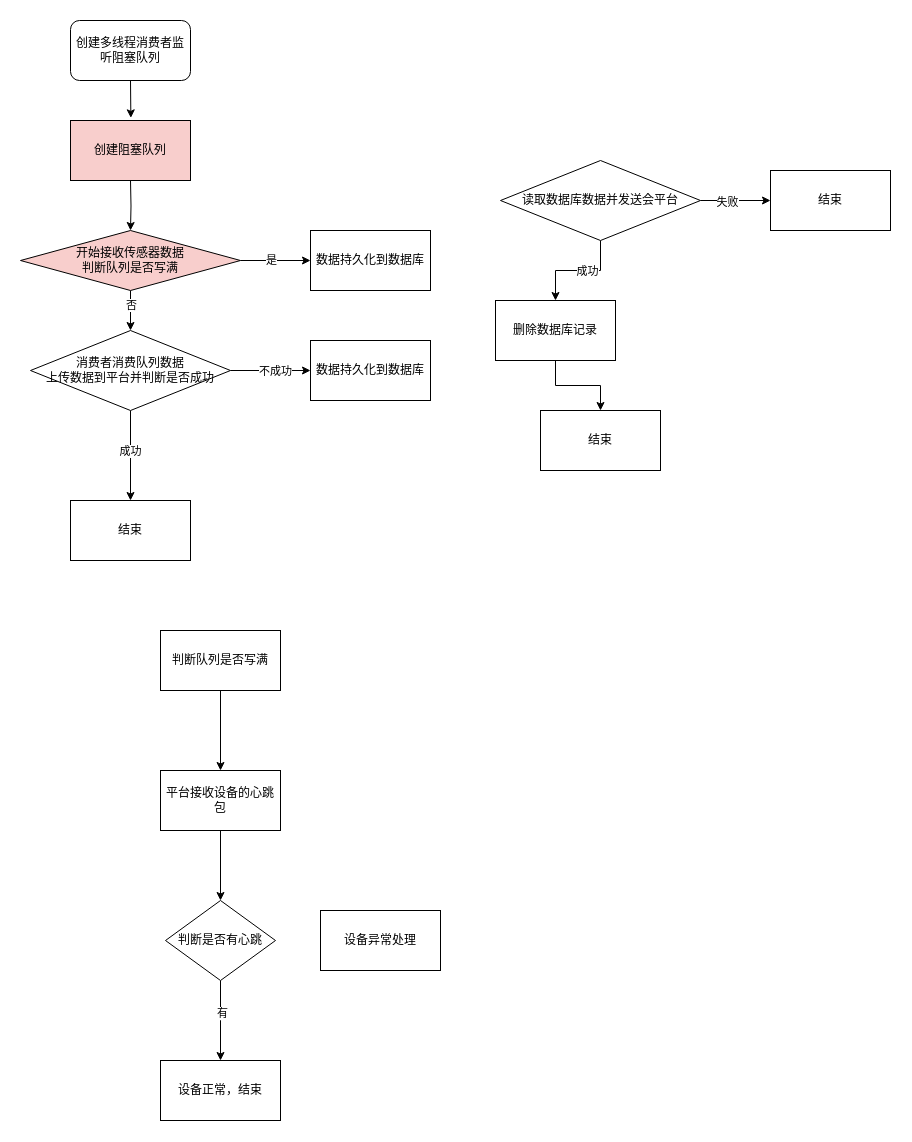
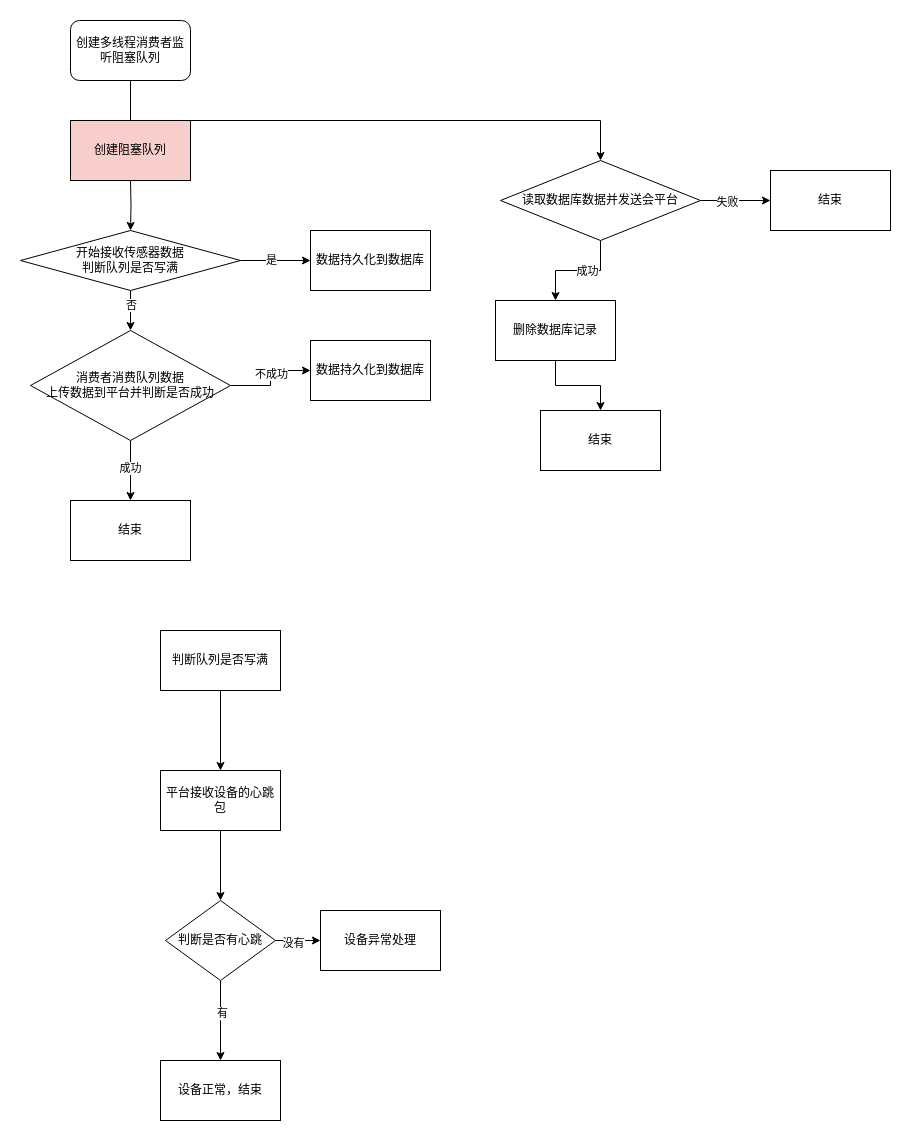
  <mxCell id="0" />
  <mxCell id="1" parent="0" />
- <mxCell id="2" value="" style="edgeStyle=orthogonalEdgeStyle;rounded=0;orthogonalLoop=1;jettySize=auto;html=1;exitX=0.5;exitY=1;exitDx=0;exitDy=0;entryX=0.503;entryY=-0.044;entryDx=0;entryDy=0;entryPerimeter=0;" edge="1" parent="1" source="27" target="26"><mxGeometry relative="1" as="geometry"><mxPoint x="130" y="100" as="sourcePoint" /><mxPoint x="130" y="110" as="targetPoint" /></mxGeometry></mxCell>
+ <mxCell id="2" value="" style="edgeStyle=orthogonalEdgeStyle;rounded=0;orthogonalLoop=1;jettySize=auto;html=1;exitX=0.5;exitY=1;exitDx=0;exitDy=0;" edge="1" parent="1" source="27" target="21"><mxGeometry relative="1" as="geometry"><mxPoint x="130" y="100" as="sourcePoint" /><mxPoint x="130" y="110" as="targetPoint" /></mxGeometry></mxCell>
  <mxCell id="3" value="" style="edgeStyle=orthogonalEdgeStyle;rounded=0;orthogonalLoop=1;jettySize=auto;html=1;" edge="1" parent="1" target="8"><mxGeometry relative="1" as="geometry"><mxPoint x="130" y="180" as="sourcePoint" /></mxGeometry></mxCell>
  <mxCell id="4" value="" style="edgeStyle=orthogonalEdgeStyle;rounded=0;orthogonalLoop=1;jettySize=auto;html=1;" edge="1" parent="1" source="8" target="9"><mxGeometry relative="1" as="geometry" /></mxCell>
  <mxCell id="5" value="是" style="edgeLabel;html=1;align=center;verticalAlign=middle;resizable=0;points=[];" vertex="1" connectable="0" parent="4"><mxGeometry x="-0.134" y="1" relative="1" as="geometry"><mxPoint as="offset" /></mxGeometry></mxCell>
  <mxCell id="6" value="" style="edgeStyle=orthogonalEdgeStyle;rounded=0;orthogonalLoop=1;jettySize=auto;html=1;" edge="1" parent="1" source="8" target="14"><mxGeometry relative="1" as="geometry" /></mxCell>
  <mxCell id="7" value="否" style="edgeLabel;html=1;align=center;verticalAlign=middle;resizable=0;points=[];" vertex="1" connectable="0" parent="6"><mxGeometry x="-0.303" relative="1" as="geometry"><mxPoint as="offset" /></mxGeometry></mxCell>
- <mxCell id="8" value="开始接收传感器数据&lt;br&gt;判断队列是否写满" style="rhombus;whiteSpace=wrap;html=1;fillColor=#f8cecc;" vertex="1" parent="1"><mxGeometry x="20" y="230" width="220" height="60" as="geometry" /></mxCell>
+ <mxCell id="8" value="开始接收传感器数据&lt;br&gt;判断队列是否写满" style="rhombus;whiteSpace=wrap;html=1;" vertex="1" parent="1"><mxGeometry x="20" y="230" width="220" height="60" as="geometry" /></mxCell>
  <mxCell id="9" value="数据持久化到数据库" style="whiteSpace=wrap;html=1;" vertex="1" parent="1"><mxGeometry x="310" y="230" width="120" height="60" as="geometry" /></mxCell>
  <mxCell id="10" value="" style="edgeStyle=orthogonalEdgeStyle;rounded=0;orthogonalLoop=1;jettySize=auto;html=1;" edge="1" parent="1" source="14" target="15"><mxGeometry relative="1" as="geometry" /></mxCell>
  <mxCell id="11" value="不成功" style="edgeLabel;html=1;align=center;verticalAlign=middle;resizable=0;points=[];" vertex="1" connectable="0" parent="10"><mxGeometry x="0.093" relative="1" as="geometry"><mxPoint as="offset" /></mxGeometry></mxCell>
  <mxCell id="12" value="" style="edgeStyle=orthogonalEdgeStyle;rounded=0;orthogonalLoop=1;jettySize=auto;html=1;" edge="1" parent="1" source="14" target="16"><mxGeometry relative="1" as="geometry" /></mxCell>
  <mxCell id="13" value="成功" style="edgeLabel;html=1;align=center;verticalAlign=middle;resizable=0;points=[];" vertex="1" connectable="0" parent="12"><mxGeometry x="-0.11" y="-1" relative="1" as="geometry"><mxPoint as="offset" /></mxGeometry></mxCell>
- <mxCell id="14" value="消费者消费队列数据&lt;br&gt;上传数据到平台并判断是否成功" style="rhombus;whiteSpace=wrap;html=1;" vertex="1" parent="1"><mxGeometry x="30" y="330" width="200" height="80" as="geometry" /></mxCell>
+ <mxCell id="14" value="消费者消费队列数据&lt;br&gt;上传数据到平台并判断是否成功" style="rhombus;whiteSpace=wrap;html=1;" vertex="1" parent="1"><mxGeometry x="30" y="330" width="200" height="110" as="geometry" /></mxCell>
  <mxCell id="15" value="数据持久化到数据库" style="whiteSpace=wrap;html=1;" vertex="1" parent="1"><mxGeometry x="310" y="340" width="120" height="60" as="geometry" /></mxCell>
  <mxCell id="16" value="结束" style="whiteSpace=wrap;html=1;" vertex="1" parent="1"><mxGeometry x="70" y="500" width="120" height="60" as="geometry" /></mxCell>
  <mxCell id="17" value="" style="edgeStyle=orthogonalEdgeStyle;rounded=0;orthogonalLoop=1;jettySize=auto;html=1;" edge="1" parent="1" source="21" target="23"><mxGeometry relative="1" as="geometry" /></mxCell>
  <mxCell id="18" value="成功" style="edgeLabel;html=1;align=center;verticalAlign=middle;resizable=0;points=[];" vertex="1" connectable="0" parent="17"><mxGeometry x="-0.162" relative="1" as="geometry"><mxPoint as="offset" /></mxGeometry></mxCell>
  <mxCell id="19" value="" style="edgeStyle=orthogonalEdgeStyle;rounded=0;orthogonalLoop=1;jettySize=auto;html=1;" edge="1" parent="1" source="21" target="24"><mxGeometry relative="1" as="geometry" /></mxCell>
  <mxCell id="20" value="失败" style="edgeLabel;html=1;align=center;verticalAlign=middle;resizable=0;points=[];" vertex="1" connectable="0" parent="19"><mxGeometry x="-0.269" y="-1" relative="1" as="geometry"><mxPoint as="offset" /></mxGeometry></mxCell>
  <mxCell id="21" value="读取数据库数据并发送会平台" style="rhombus;whiteSpace=wrap;html=1;" vertex="1" parent="1"><mxGeometry x="500" y="160" width="200" height="80" as="geometry" /></mxCell>
  <mxCell id="22" value="" style="edgeStyle=orthogonalEdgeStyle;rounded=0;orthogonalLoop=1;jettySize=auto;html=1;" edge="1" parent="1" source="23" target="25"><mxGeometry relative="1" as="geometry" /></mxCell>
  <mxCell id="23" value="删除数据库记录" style="whiteSpace=wrap;html=1;" vertex="1" parent="1"><mxGeometry x="495" y="300" width="120" height="60" as="geometry" /></mxCell>
  <mxCell id="24" value="结束" style="whiteSpace=wrap;html=1;" vertex="1" parent="1"><mxGeometry x="770" y="170" width="120" height="60" as="geometry" /></mxCell>
  <mxCell id="25" value="结束" style="whiteSpace=wrap;html=1;" vertex="1" parent="1"><mxGeometry x="540" y="410" width="120" height="60" as="geometry" /></mxCell>
  <mxCell id="26" value="&lt;span style=&quot;&quot;&gt;创建阻塞队列&lt;/span&gt;" style="rounded=0;whiteSpace=wrap;html=1;fillColor=#f8cecc;" vertex="1" parent="1"><mxGeometry x="70" y="120" width="120" height="60" as="geometry" /></mxCell>
  <mxCell id="27" value="&lt;span style=&quot;&quot;&gt;创建多线程消费者监听阻塞队列&lt;/span&gt;" style="whiteSpace=wrap;html=1;rounded=1;" vertex="1" parent="1"><mxGeometry x="70" y="20" width="120" height="60" as="geometry" /></mxCell>
  <mxCell id="28" value="" style="edgeStyle=orthogonalEdgeStyle;rounded=0;orthogonalLoop=1;jettySize=auto;html=1;" edge="1" parent="1" source="29" target="31"><mxGeometry relative="1" as="geometry" /></mxCell>
  <mxCell id="29" value="判断队列是否写满" style="rounded=0;whiteSpace=wrap;html=1;" vertex="1" parent="1"><mxGeometry x="160" y="630" width="120" height="60" as="geometry" /></mxCell>
  <mxCell id="30" value="" style="edgeStyle=orthogonalEdgeStyle;rounded=0;orthogonalLoop=1;jettySize=auto;html=1;" edge="1" parent="1" source="31" target="36"><mxGeometry relative="1" as="geometry" /></mxCell>
  <mxCell id="31" value="平台接收设备的心跳包" style="rounded=0;whiteSpace=wrap;html=1;" vertex="1" parent="1"><mxGeometry x="160" y="770" width="120" height="60" as="geometry" /></mxCell>
+ <mxCell id="32" value="" style="edgeStyle=orthogonalEdgeStyle;rounded=0;orthogonalLoop=1;jettySize=auto;html=1;" edge="1" parent="1" source="36" target="37"><mxGeometry relative="1" as="geometry" /></mxCell>
+ <mxCell id="33" value="没有" style="edgeLabel;html=1;align=center;verticalAlign=middle;resizable=0;points=[];" vertex="1" connectable="0" parent="32"><mxGeometry x="-0.238" y="-2" relative="1" as="geometry"><mxPoint as="offset" /></mxGeometry></mxCell>
  <mxCell id="34" value="" style="edgeStyle=orthogonalEdgeStyle;rounded=0;orthogonalLoop=1;jettySize=auto;html=1;" edge="1" parent="1" source="36"><mxGeometry relative="1" as="geometry"><mxPoint x="220" y="1060" as="targetPoint" /></mxGeometry></mxCell>
  <mxCell id="35" value="有" style="edgeLabel;html=1;align=center;verticalAlign=middle;resizable=0;points=[];" vertex="1" connectable="0" parent="34"><mxGeometry x="-0.196" y="1" relative="1" as="geometry"><mxPoint as="offset" /></mxGeometry></mxCell>
  <mxCell id="36" value="判断是否有心跳" style="rhombus;whiteSpace=wrap;html=1;rounded=0;" vertex="1" parent="1"><mxGeometry x="165" y="900" width="110" height="80" as="geometry" /></mxCell>
  <mxCell id="37" value="设备异常处理" style="whiteSpace=wrap;html=1;rounded=0;" vertex="1" parent="1"><mxGeometry x="320" y="910" width="120" height="60" as="geometry" /></mxCell>
  <mxCell id="38" value="设备正常，结束" style="rounded=0;whiteSpace=wrap;html=1;" vertex="1" parent="1"><mxGeometry x="160" y="1060" width="120" height="60" as="geometry" /></mxCell>
